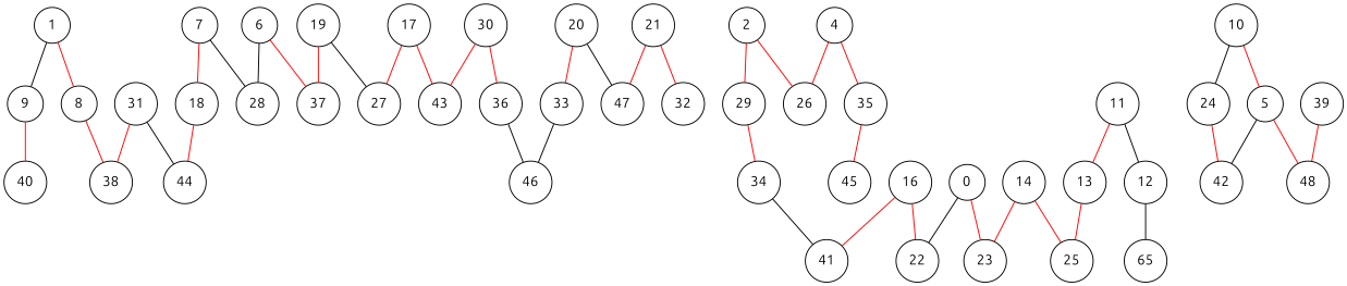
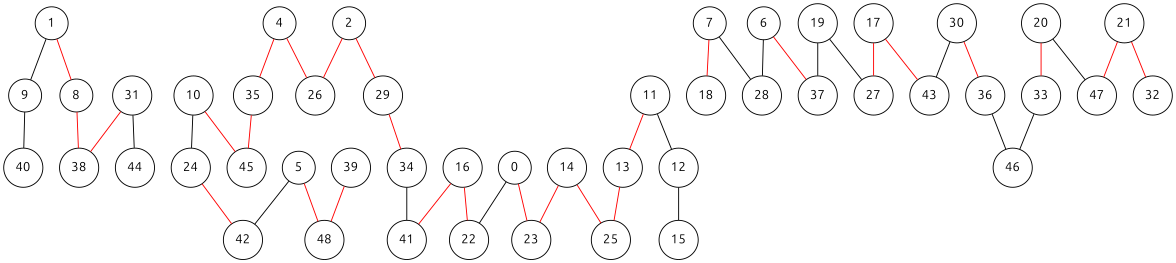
  graph {
    fontname=Ubuntu
    node [fillcolor=white fontname=Ubuntu shape=circle]
    edge [color=red fontname=Ubuntu]
    1
    8
    9
    38
    40
    2
    26
    29
    34
    n10 [label=0]
    22
    23
    4
    35
    45
    5
    42
    48
    6
    28
    37
    7
    18
    44
    10
    24
    11
    12
    13
-   15 [label=65]
+   15
    25
    14
    16
    41
    17
    27
    43
    19
    20
    33
    47
    46
    21
    32
    30
    36
    31
    39
    1 -- 8
    1 -- 9 [color=black]
    8 -- 38
-   9 -- 40
+   9 -- 40 [color=black]
    2 -- 26
    2 -- 29
    29 -- 34
    34 -- 41 [color=black]
    n10 -- 22 [color=black]
    n10 -- 23
    4 -- 26
    4 -- 35
    35 -- 45
    5 -- 42 [color=black]
    5 -- 48
    6 -- 28 [color=black]
    6 -- 37
    7 -- 28 [color=black]
    7 -- 18
-   18 -- 44
-   10 -- 5
+   10 -- 45
    10 -- 24 [color=black]
    24 -- 42
    11 -- 12 [color=black]
    11 -- 13
    12 -- 15 [color=black]
    13 -- 25
    14 -- 23
    14 -- 25
    16 -- 22
    16 -- 41
    17 -- 27
    17 -- 43
-   19 -- 37
+   19 -- 37 [color=black]
    19 -- 27 [color=black]
    20 -- 33
    20 -- 47 [color=black]
    33 -- 46 [color=black]
    21 -- 47
    21 -- 32
-   30 -- 43
+   30 -- 43 [color=black]
    30 -- 36
    36 -- 46 [color=black]
    31 -- 38
    31 -- 44 [color=black]
    39 -- 48
  }
